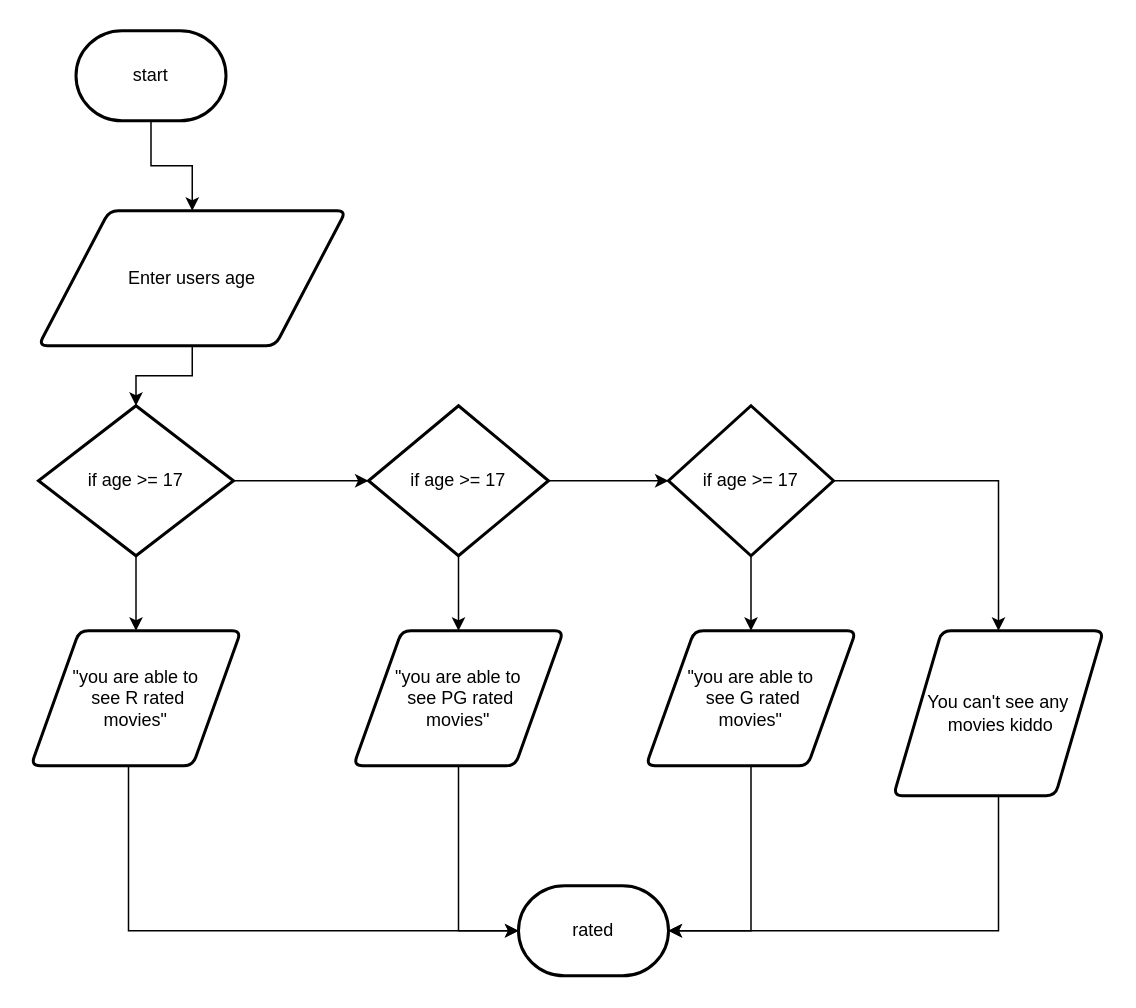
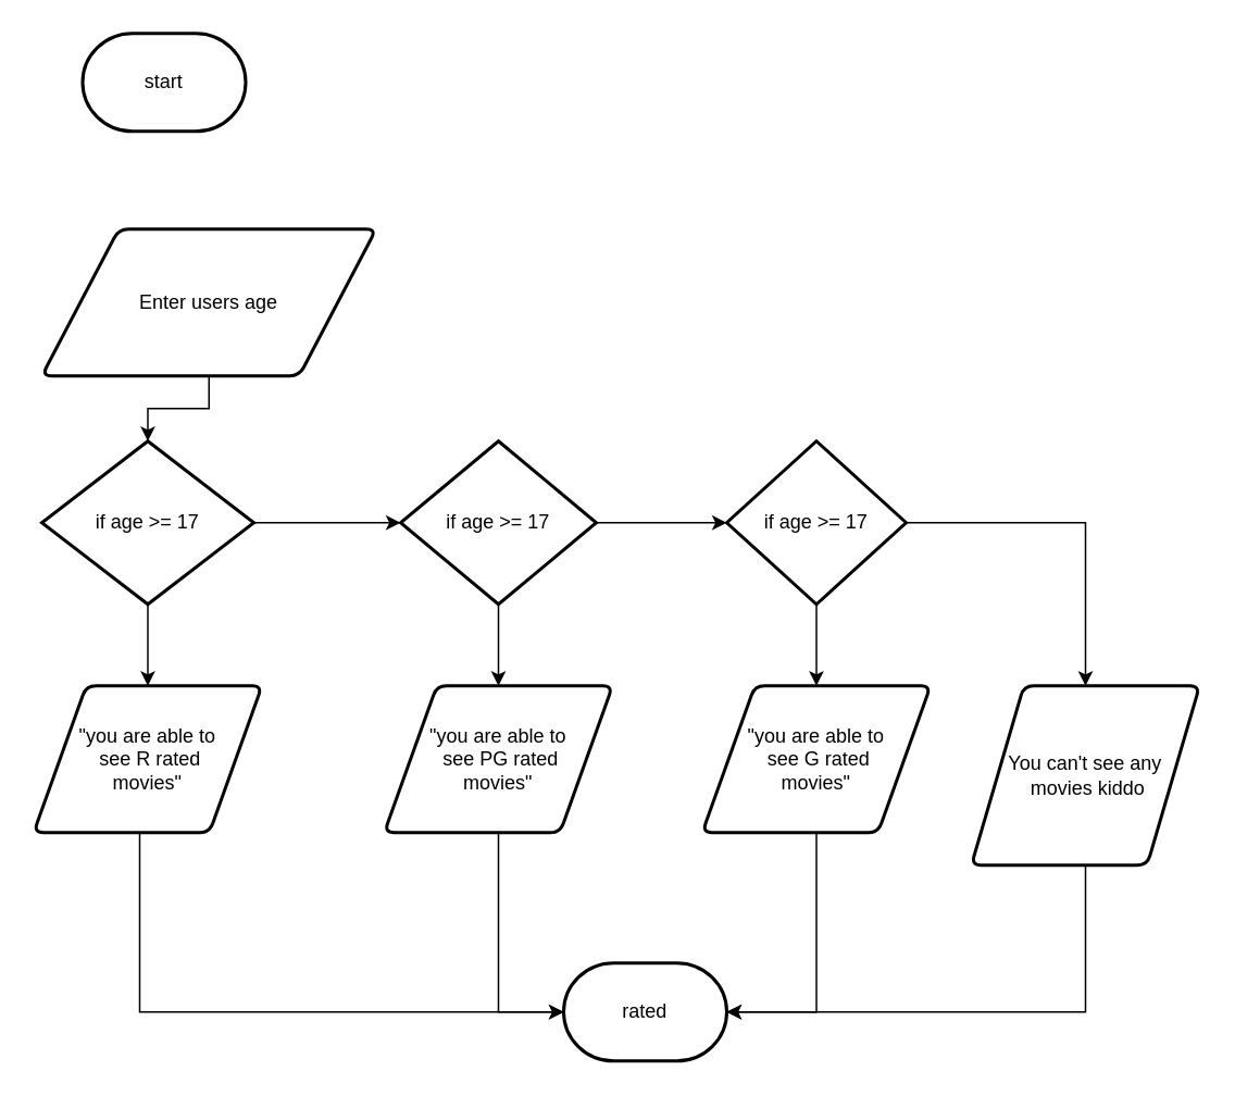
  <mxCell id="0" />
  <mxCell id="1" parent="0" />
- <mxCell id="2" style="edgeStyle=orthogonalEdgeStyle;rounded=0;orthogonalLoop=1;jettySize=auto;html=1;exitX=0.5;exitY=1;exitDx=0;exitDy=0;exitPerimeter=0;" parent="1" source="3" target="5" edge="1"><mxGeometry relative="1" as="geometry"><mxPoint x="125" y="160" as="targetPoint" /></mxGeometry></mxCell>
  <mxCell id="3" value="start" style="strokeWidth=2;html=1;shape=mxgraph.flowchart.terminator;whiteSpace=wrap;" parent="1" vertex="1"><mxGeometry x="50" y="20" width="100" height="60" as="geometry" /></mxCell>
  <mxCell id="4" style="edgeStyle=orthogonalEdgeStyle;rounded=0;orthogonalLoop=1;jettySize=auto;html=1;entryX=0.5;entryY=0;entryDx=0;entryDy=0;entryPerimeter=0;" parent="1" source="5" target="8" edge="1"><mxGeometry relative="1" as="geometry" /></mxCell>
  <mxCell id="5" value="Enter users age" style="shape=parallelogram;html=1;strokeWidth=2;perimeter=parallelogramPerimeter;whiteSpace=wrap;rounded=1;arcSize=12;size=0.23;" parent="1" vertex="1"><mxGeometry x="25" y="140" width="205" height="90" as="geometry" /></mxCell>
  <mxCell id="6" style="edgeStyle=orthogonalEdgeStyle;rounded=0;orthogonalLoop=1;jettySize=auto;html=1;" parent="1" source="8" target="14" edge="1"><mxGeometry relative="1" as="geometry" /></mxCell>
  <mxCell id="7" style="edgeStyle=orthogonalEdgeStyle;rounded=0;orthogonalLoop=1;jettySize=auto;html=1;exitX=0.5;exitY=1;exitDx=0;exitDy=0;exitPerimeter=0;" parent="1" source="8" target="18" edge="1"><mxGeometry relative="1" as="geometry" /></mxCell>
  <mxCell id="8" value="if age &amp;gt;= 17" style="strokeWidth=2;html=1;shape=mxgraph.flowchart.decision;whiteSpace=wrap;" parent="1" vertex="1"><mxGeometry x="25" y="270" width="130" height="100" as="geometry" /></mxCell>
  <mxCell id="9" style="edgeStyle=orthogonalEdgeStyle;rounded=0;orthogonalLoop=1;jettySize=auto;html=1;" parent="1" source="11" target="16" edge="1"><mxGeometry relative="1" as="geometry" /></mxCell>
  <mxCell id="10" style="edgeStyle=orthogonalEdgeStyle;rounded=0;orthogonalLoop=1;jettySize=auto;html=1;" parent="1" source="11" target="22" edge="1"><mxGeometry relative="1" as="geometry" /></mxCell>
  <mxCell id="11" value="if age &amp;gt;= 17" style="strokeWidth=2;html=1;shape=mxgraph.flowchart.decision;whiteSpace=wrap;" parent="1" vertex="1"><mxGeometry x="445" y="270" width="110" height="100" as="geometry" /></mxCell>
  <mxCell id="12" style="edgeStyle=orthogonalEdgeStyle;rounded=0;orthogonalLoop=1;jettySize=auto;html=1;entryX=0;entryY=0.5;entryDx=0;entryDy=0;entryPerimeter=0;" parent="1" source="14" target="11" edge="1"><mxGeometry relative="1" as="geometry" /></mxCell>
  <mxCell id="13" style="edgeStyle=orthogonalEdgeStyle;rounded=0;orthogonalLoop=1;jettySize=auto;html=1;exitX=0.5;exitY=1;exitDx=0;exitDy=0;exitPerimeter=0;" parent="1" source="14" target="20" edge="1"><mxGeometry relative="1" as="geometry" /></mxCell>
  <mxCell id="14" value="if age &amp;gt;= 17" style="strokeWidth=2;html=1;shape=mxgraph.flowchart.decision;whiteSpace=wrap;" parent="1" vertex="1"><mxGeometry x="245" y="270" width="120" height="100" as="geometry" /></mxCell>
  <mxCell id="15" style="edgeStyle=orthogonalEdgeStyle;rounded=0;orthogonalLoop=1;jettySize=auto;html=1;" parent="1" source="16" edge="1"><mxGeometry relative="1" as="geometry"><mxPoint x="445" y="620" as="targetPoint" /><Array as="points"><mxPoint x="665" y="620" /></Array></mxGeometry></mxCell>
  <mxCell id="16" value="You can't see any&lt;br&gt;&amp;nbsp;movies kiddo" style="shape=parallelogram;html=1;strokeWidth=2;perimeter=parallelogramPerimeter;whiteSpace=wrap;rounded=1;arcSize=12;size=0.23;" parent="1" vertex="1"><mxGeometry x="595" y="420" width="140" height="110" as="geometry" /></mxCell>
  <mxCell id="17" style="edgeStyle=orthogonalEdgeStyle;rounded=0;orthogonalLoop=1;jettySize=auto;html=1;entryX=0;entryY=0.5;entryDx=0;entryDy=0;entryPerimeter=0;" parent="1" source="18" target="23" edge="1"><mxGeometry relative="1" as="geometry"><Array as="points"><mxPoint x="85" y="620" /></Array></mxGeometry></mxCell>
  <mxCell id="18" value="&quot;you are able to&lt;br&gt;&amp;nbsp;see R rated &lt;br&gt;movies&quot;" style="shape=parallelogram;html=1;strokeWidth=2;perimeter=parallelogramPerimeter;whiteSpace=wrap;rounded=1;arcSize=12;size=0.23;" parent="1" vertex="1"><mxGeometry x="20" y="420" width="140" height="90" as="geometry" /></mxCell>
  <mxCell id="19" style="edgeStyle=orthogonalEdgeStyle;rounded=0;orthogonalLoop=1;jettySize=auto;html=1;entryX=0;entryY=0.5;entryDx=0;entryDy=0;entryPerimeter=0;" parent="1" source="20" target="23" edge="1"><mxGeometry relative="1" as="geometry" /></mxCell>
  <mxCell id="20" value="&quot;you are able to&lt;br&gt;&amp;nbsp;see PG rated &lt;br&gt;movies&quot;" style="shape=parallelogram;html=1;strokeWidth=2;perimeter=parallelogramPerimeter;whiteSpace=wrap;rounded=1;arcSize=12;size=0.23;" parent="1" vertex="1"><mxGeometry x="235" y="420" width="140" height="90" as="geometry" /></mxCell>
  <mxCell id="21" style="edgeStyle=orthogonalEdgeStyle;rounded=0;orthogonalLoop=1;jettySize=auto;html=1;entryX=1;entryY=0.5;entryDx=0;entryDy=0;entryPerimeter=0;" parent="1" source="22" target="23" edge="1"><mxGeometry relative="1" as="geometry" /></mxCell>
  <mxCell id="22" value="&quot;you are able to&lt;br&gt;&amp;nbsp;see G rated &lt;br&gt;movies&quot;" style="shape=parallelogram;html=1;strokeWidth=2;perimeter=parallelogramPerimeter;whiteSpace=wrap;rounded=1;arcSize=12;size=0.23;" parent="1" vertex="1"><mxGeometry x="430" y="420" width="140" height="90" as="geometry" /></mxCell>
  <mxCell id="23" value="rated" style="strokeWidth=2;html=1;shape=mxgraph.flowchart.terminator;whiteSpace=wrap;" parent="1" vertex="1"><mxGeometry x="345" y="590" width="100" height="60" as="geometry" /></mxCell>
